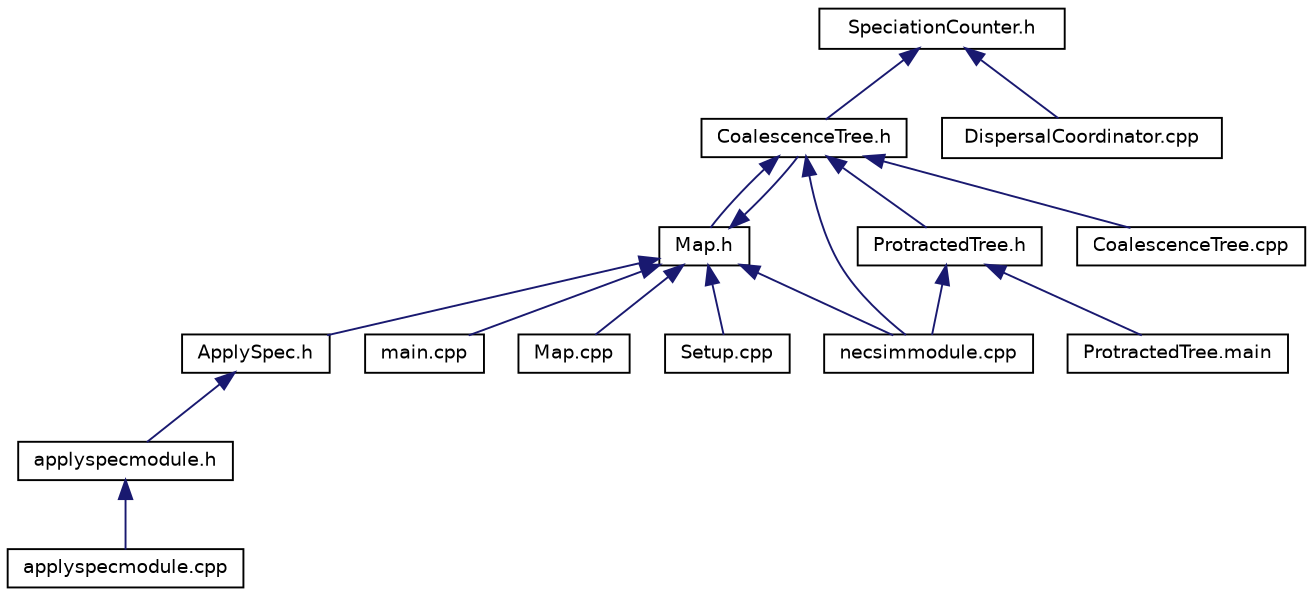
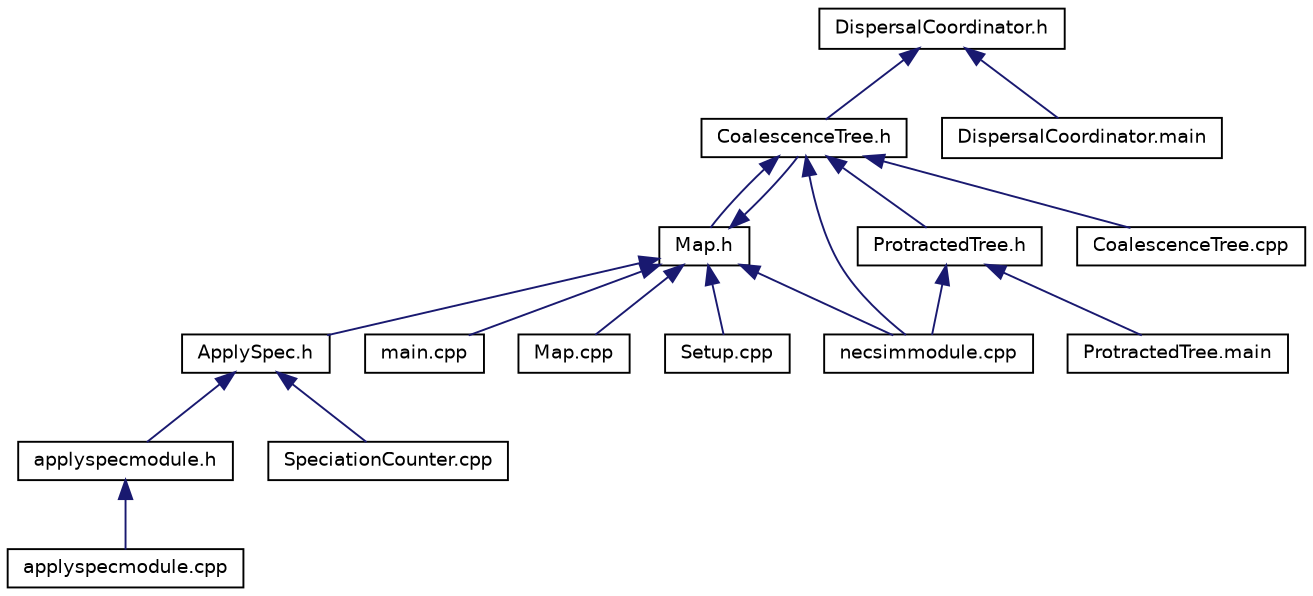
  digraph {
    node [color=black fillcolor=white fontname=Helvetica fontsize=10 shape=record style=filled]
    edge [color=midnightblue dir=back fontname=Helvetica fontsize=10 labelfontname=Helvetica labelfontsize=10 style=solid]
-   n1 [height=0.2 label="SpeciationCounter.h" width=0.4]
+   n1 [height=0.2 label="DispersalCoordinator.h" width=0.4]
    n2 [height=0.2 label="CoalescenceTree.h" width=0.4]
-   n3 [height=0.2 label="DispersalCoordinator.cpp" width=0.4]
+   n3 [height=0.2 label="DispersalCoordinator.main" width=0.4]
    n4 [height=0.2 label="Map.h" width=0.4]
    n5 [height=0.2 label="necsimmodule.cpp" width=0.4]
    n6 [height=0.2 label="ProtractedTree.h" width=0.4]
    n7 [height=0.2 label="CoalescenceTree.cpp" width=0.4]
    n8 [height=0.2 label="ApplySpec.h" width=0.4]
    n9 [height=0.2 label="main.cpp" width=0.4]
    n10 [height=0.2 label="Map.cpp" width=0.4]
    n11 [height=0.2 label="Setup.cpp" width=0.4]
    n12 [height=0.2 label="ProtractedTree.main" width=0.4]
    n13 [height=0.2 label="applyspecmodule.h" width=0.4]
+   n14 [height=0.2 label="SpeciationCounter.cpp" width=0.4]
    n15 [height=0.2 label="applyspecmodule.cpp" width=0.4]
    n1 -> n2
    n1 -> n3
    n2 -> n4
    n2 -> n5
    n2 -> n6
    n2 -> n7
    n4 -> n2
    n4 -> n5
    n4 -> n8
    n4 -> n9
    n4 -> n10
    n4 -> n11
    n6 -> n5
    n6 -> n12
    n8 -> n13
+   n8 -> n14
    n13 -> n15
  }
